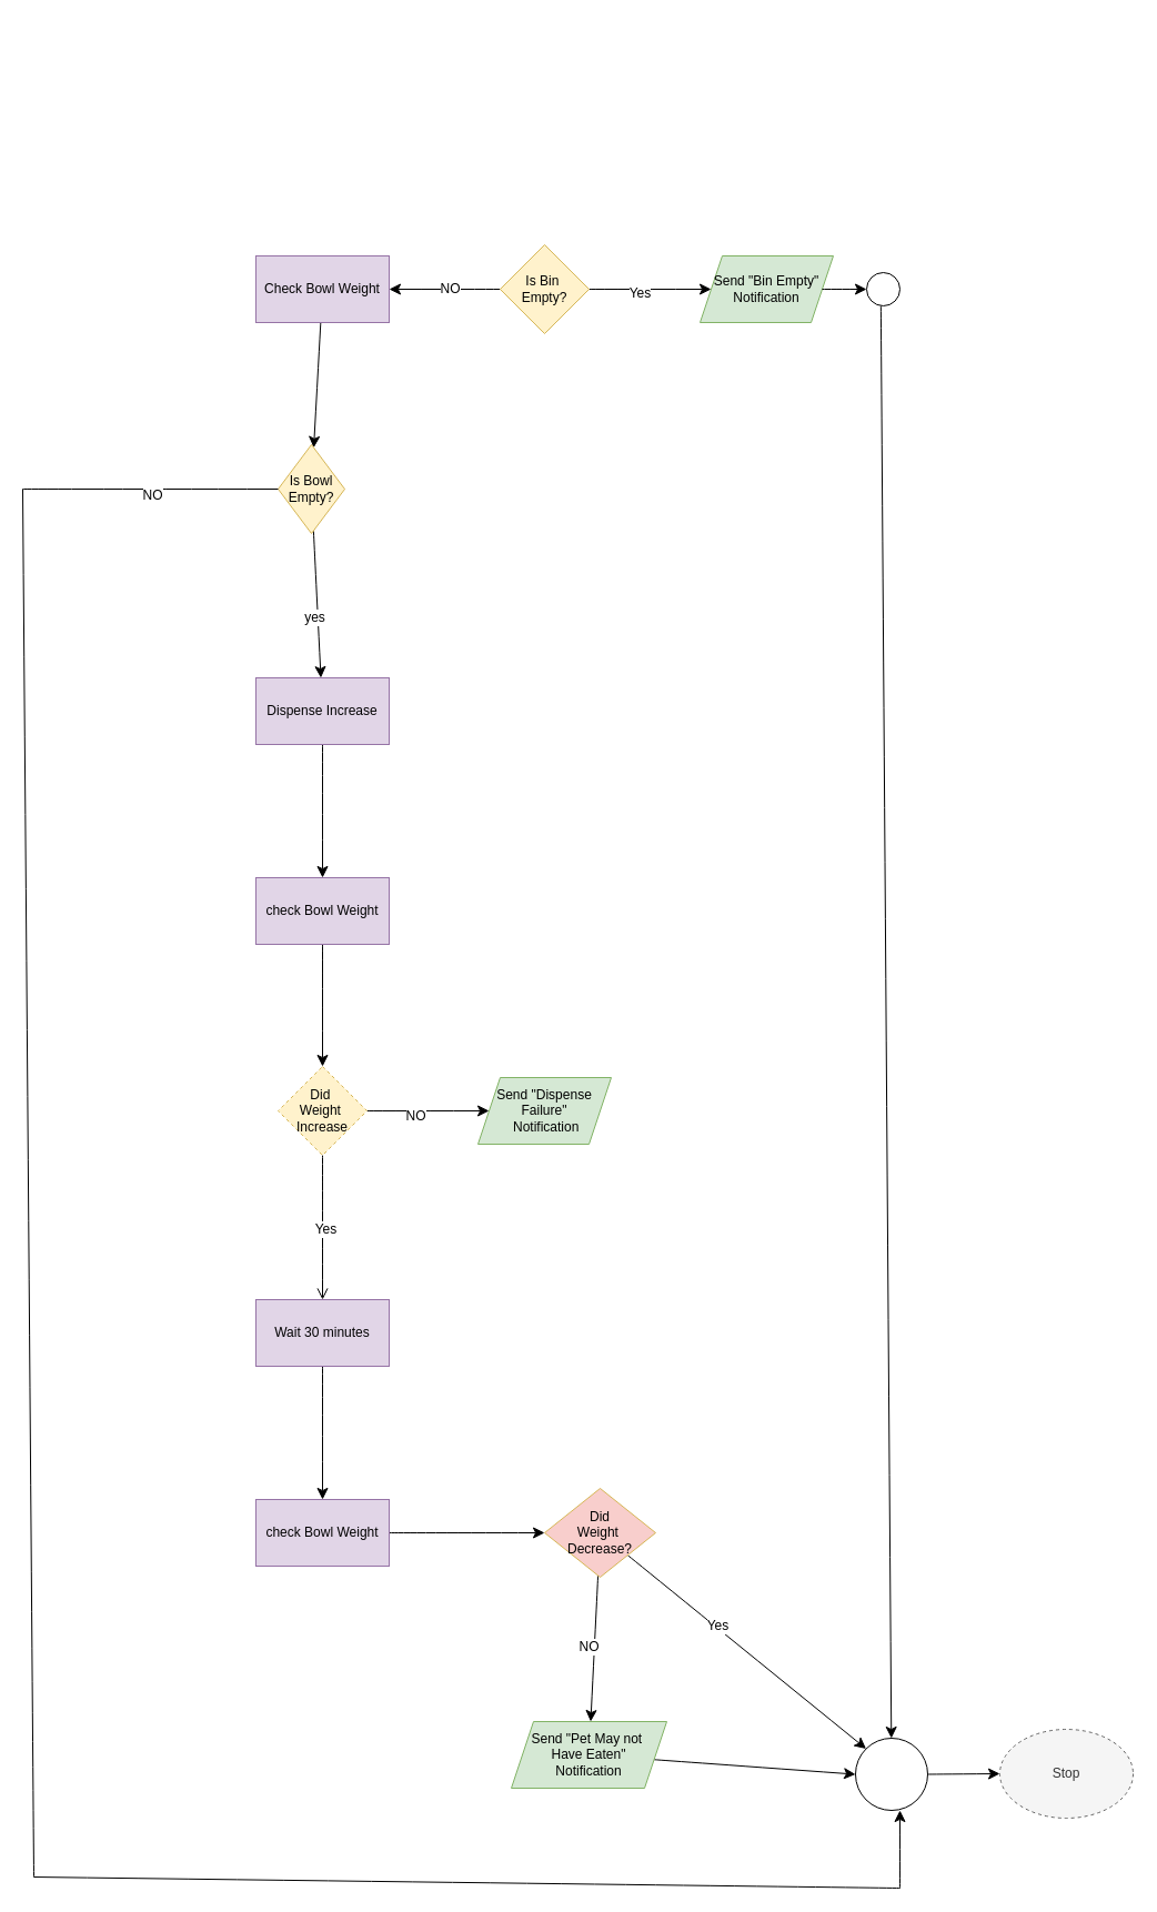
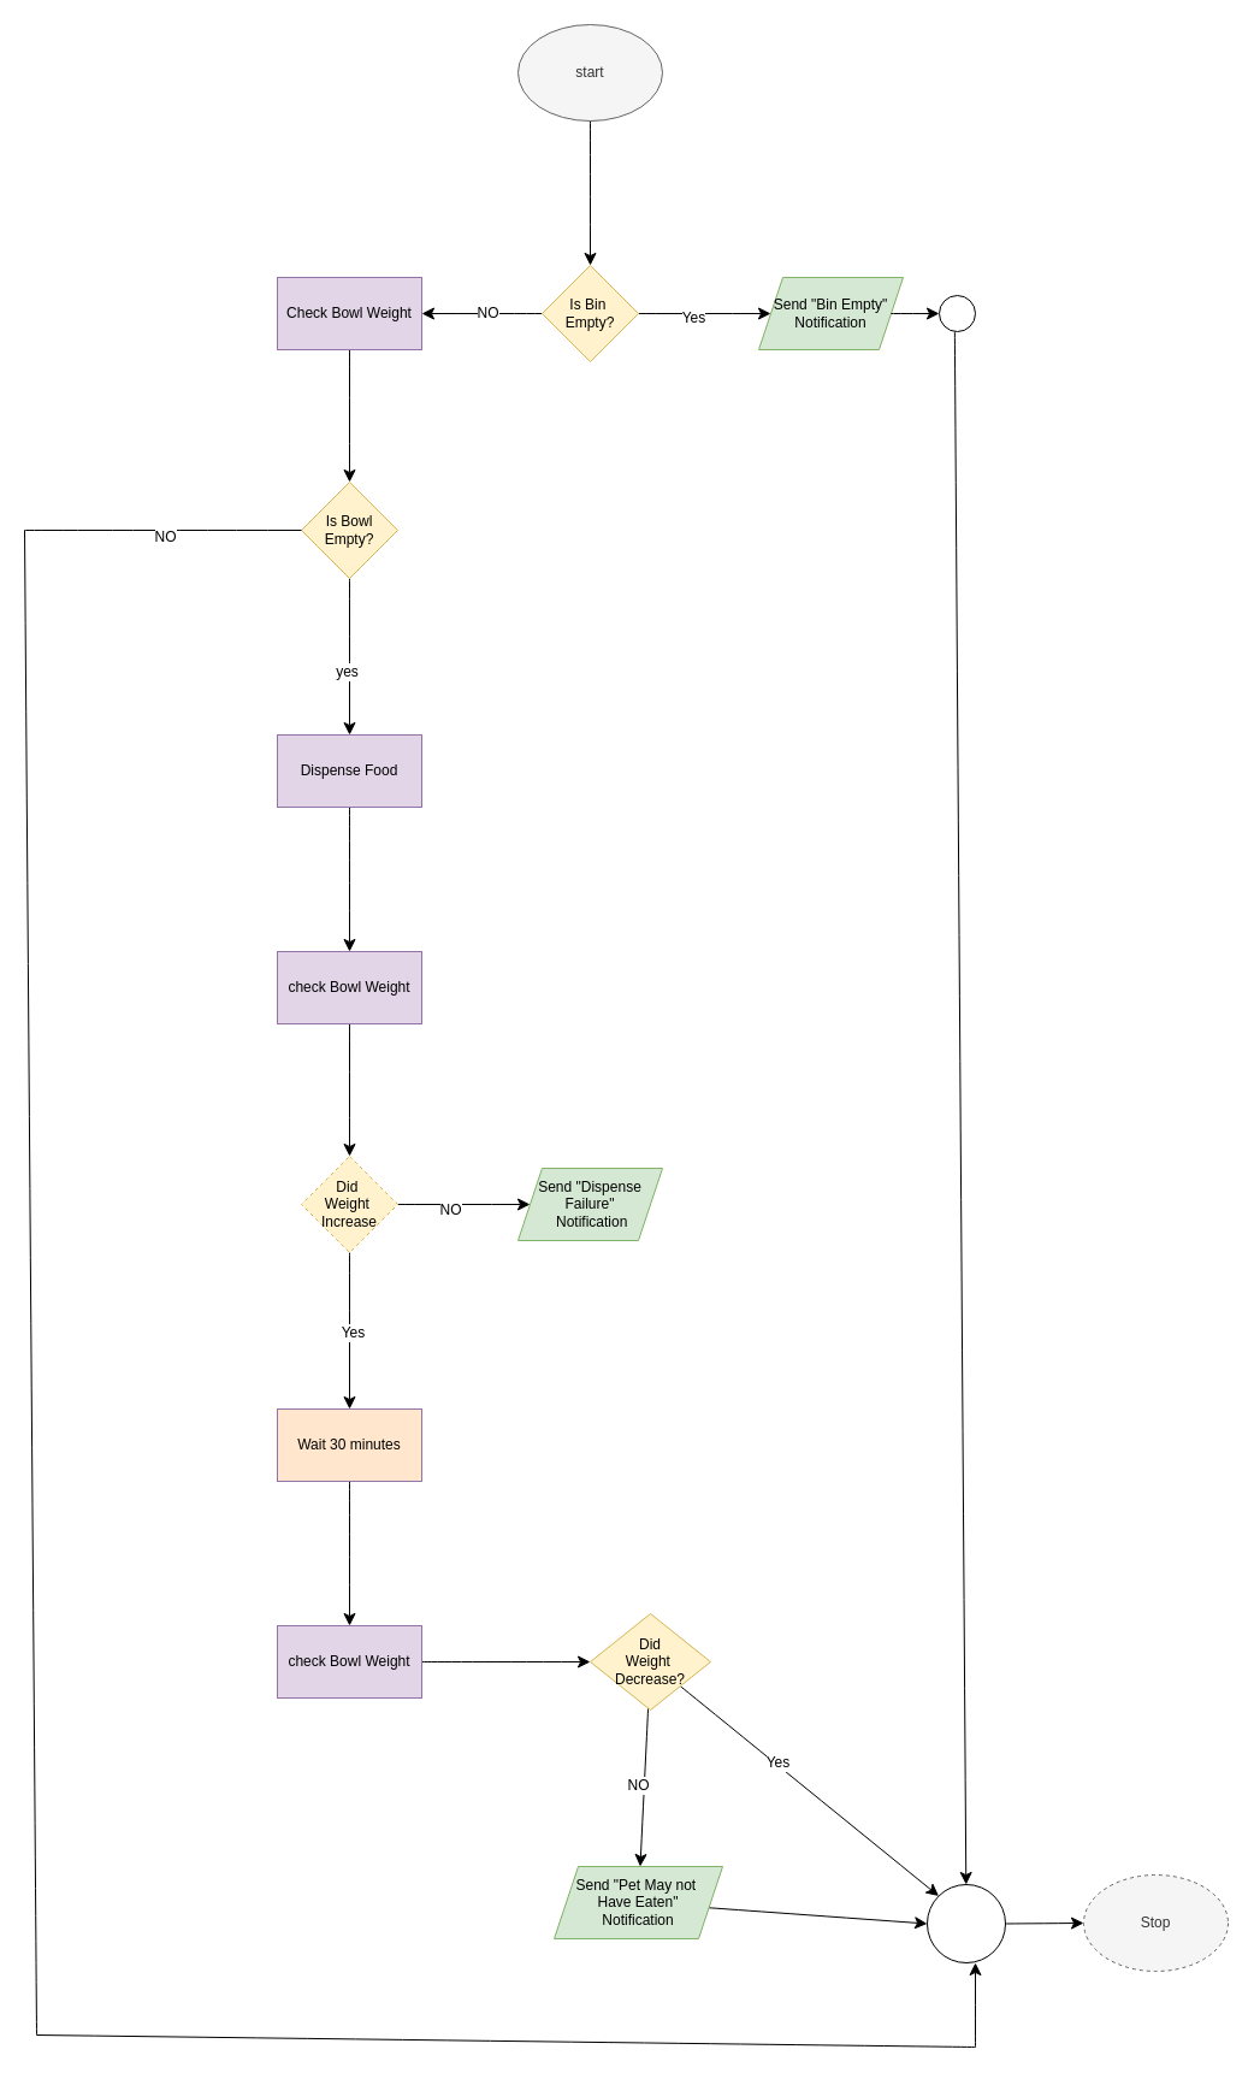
  <mxCell id="0" />
  <mxCell id="1" parent="0" />
+ <mxCell id="2" value="" style="edgeStyle=none;curved=1;rounded=0;orthogonalLoop=1;jettySize=auto;html=1;fontSize=12;startSize=8;endSize=8;" parent="1" source="3" target="8" edge="1"><mxGeometry relative="1" as="geometry" /></mxCell>
+ <mxCell id="3" value="start" style="ellipse;whiteSpace=wrap;html=1;fillColor=#f5f5f5;fontColor=#333333;strokeColor=#666666;" parent="1" vertex="1"><mxGeometry x="430" y="20" width="120" height="80" as="geometry" /></mxCell>
  <mxCell id="4" value="" style="edgeStyle=none;curved=1;rounded=0;orthogonalLoop=1;jettySize=auto;html=1;fontSize=12;startSize=8;endSize=8;" parent="1" source="8" target="9" edge="1"><mxGeometry relative="1" as="geometry" /></mxCell>
  <mxCell id="5" value="Yes" style="edgeLabel;html=1;align=center;verticalAlign=middle;resizable=0;points=[];fontSize=12;" parent="4" vertex="1" connectable="0"><mxGeometry x="-0.157" y="-3" relative="1" as="geometry"><mxPoint x="-1" as="offset" /></mxGeometry></mxCell>
  <mxCell id="6" value="" style="edgeStyle=none;curved=1;rounded=0;orthogonalLoop=1;jettySize=auto;html=1;fontSize=12;startSize=8;endSize=8;" parent="1" source="8" target="11" edge="1"><mxGeometry relative="1" as="geometry" /></mxCell>
  <mxCell id="7" value="NO" style="edgeLabel;html=1;align=center;verticalAlign=middle;resizable=0;points=[];fontSize=12;" parent="6" vertex="1" connectable="0"><mxGeometry x="-0.109" y="-1" relative="1" as="geometry"><mxPoint x="-1" as="offset" /></mxGeometry></mxCell>
  <mxCell id="8" value="Is Bin&amp;nbsp;&lt;div&gt;Empty?&lt;/div&gt;" style="rhombus;whiteSpace=wrap;html=1;fillColor=#fff2cc;strokeColor=#d6b656;" parent="1" vertex="1"><mxGeometry x="450" y="220" width="80" height="80" as="geometry" /></mxCell>
  <mxCell id="9" value="Send &quot;Bin Empty&quot;&lt;br&gt;Notification" style="shape=parallelogram;perimeter=parallelogramPerimeter;whiteSpace=wrap;html=1;fixedSize=1;fillColor=#d5e8d4;strokeColor=#82b366;" parent="1" vertex="1"><mxGeometry x="630" y="230" width="120" height="60" as="geometry" /></mxCell>
  <mxCell id="10" value="" style="edgeStyle=none;curved=1;rounded=0;orthogonalLoop=1;jettySize=auto;html=1;fontSize=12;startSize=8;endSize=8;" parent="1" source="11" target="14" edge="1"><mxGeometry relative="1" as="geometry" /></mxCell>
  <mxCell id="11" value="Check Bowl Weight" style="whiteSpace=wrap;html=1;fillColor=#e1d5e7;strokeColor=#9673a6;" parent="1" vertex="1"><mxGeometry x="230" y="230" width="120" height="60" as="geometry" /></mxCell>
  <mxCell id="12" value="" style="edgeStyle=none;curved=1;rounded=0;orthogonalLoop=1;jettySize=auto;html=1;fontSize=12;startSize=8;endSize=8;" parent="1" source="14" target="16" edge="1"><mxGeometry relative="1" as="geometry" /></mxCell>
  <mxCell id="13" value="yes" style="edgeLabel;html=1;align=center;verticalAlign=middle;resizable=0;points=[];fontSize=12;" parent="12" vertex="1" connectable="0"><mxGeometry x="0.193" y="-3" relative="1" as="geometry"><mxPoint y="-1" as="offset" /></mxGeometry></mxCell>
- <mxCell id="14" value="Is Bowl&lt;div&gt;Empty?&lt;/div&gt;" style="rhombus;whiteSpace=wrap;html=1;fillColor=#fff2cc;strokeColor=#d6b656;" parent="1" vertex="1"><mxGeometry x="250" y="400" width="60" height="80" as="geometry" /></mxCell>
+ <mxCell id="14" value="Is Bowl&lt;div&gt;Empty?&lt;/div&gt;" style="rhombus;whiteSpace=wrap;html=1;fillColor=#fff2cc;strokeColor=#d6b656;" parent="1" vertex="1"><mxGeometry x="250" y="400" width="80" height="80" as="geometry" /></mxCell>
  <mxCell id="15" value="" style="edgeStyle=none;curved=1;rounded=0;orthogonalLoop=1;jettySize=auto;html=1;fontSize=12;startSize=8;endSize=8;" parent="1" source="16" target="18" edge="1"><mxGeometry relative="1" as="geometry" /></mxCell>
- <mxCell id="16" value="Dispense Increase" style="whiteSpace=wrap;html=1;fillColor=#e1d5e7;strokeColor=#9673a6;" parent="1" vertex="1"><mxGeometry x="230" y="610" width="120" height="60" as="geometry" /></mxCell>
+ <mxCell id="16" value="Dispense Food" style="whiteSpace=wrap;html=1;fillColor=#e1d5e7;strokeColor=#9673a6;" parent="1" vertex="1"><mxGeometry x="230" y="610" width="120" height="60" as="geometry" /></mxCell>
  <mxCell id="17" value="" style="edgeStyle=none;curved=1;rounded=0;orthogonalLoop=1;jettySize=auto;html=1;fontSize=12;startSize=8;endSize=8;" parent="1" source="18" target="23" edge="1"><mxGeometry relative="1" as="geometry" /></mxCell>
  <mxCell id="18" value="check Bowl Weight" style="whiteSpace=wrap;html=1;fillColor=#e1d5e7;strokeColor=#9673a6;" parent="1" vertex="1"><mxGeometry x="230" y="790" width="120" height="60" as="geometry" /></mxCell>
  <mxCell id="19" value="" style="edgeStyle=none;curved=1;rounded=0;orthogonalLoop=1;jettySize=auto;html=1;fontSize=12;startSize=8;endSize=8;" parent="1" source="23" target="24" edge="1"><mxGeometry relative="1" as="geometry" /></mxCell>
  <mxCell id="20" value="NO" style="edgeLabel;html=1;align=center;verticalAlign=middle;resizable=0;points=[];fontSize=12;" parent="19" vertex="1" connectable="0"><mxGeometry x="-0.21" y="-4" relative="1" as="geometry"><mxPoint as="offset" /></mxGeometry></mxCell>
- <mxCell id="21" value="" style="edgeStyle=none;curved=1;rounded=0;orthogonalLoop=1;jettySize=auto;html=1;fontSize=12;startSize=8;endSize=8;endArrow=open;" parent="1" source="23" target="26" edge="1"><mxGeometry relative="1" as="geometry" /></mxCell>
+ <mxCell id="21" value="" style="edgeStyle=none;curved=1;rounded=0;orthogonalLoop=1;jettySize=auto;html=1;fontSize=12;startSize=8;endSize=8;" parent="1" source="23" target="26" edge="1"><mxGeometry relative="1" as="geometry" /></mxCell>
  <mxCell id="22" value="Yes" style="edgeLabel;html=1;align=center;verticalAlign=middle;resizable=0;points=[];fontSize=12;" parent="21" vertex="1" connectable="0"><mxGeometry x="0.014" y="2" relative="1" as="geometry"><mxPoint as="offset" /></mxGeometry></mxCell>
  <mxCell id="23" value="Did&amp;nbsp;&lt;br&gt;Weight&amp;nbsp;&lt;div&gt;Increase&lt;/div&gt;" style="rhombus;whiteSpace=wrap;html=1;fillColor=#fff2cc;strokeColor=#d6b656;dashed=1;" parent="1" vertex="1"><mxGeometry x="250" y="960" width="80" height="80" as="geometry" /></mxCell>
  <mxCell id="24" value="Send &quot;Dispense Failure&quot;&lt;div&gt;&amp;nbsp;Notification&lt;/div&gt;" style="shape=parallelogram;perimeter=parallelogramPerimeter;whiteSpace=wrap;html=1;fixedSize=1;fillColor=#d5e8d4;strokeColor=#82b366;" parent="1" vertex="1"><mxGeometry x="430" y="970" width="120" height="60" as="geometry" /></mxCell>
  <mxCell id="25" value="" style="edgeStyle=none;curved=1;rounded=0;orthogonalLoop=1;jettySize=auto;html=1;fontSize=12;startSize=8;endSize=8;" parent="1" source="26" target="28" edge="1"><mxGeometry relative="1" as="geometry" /></mxCell>
- <mxCell id="26" value="Wait 30 minutes" style="whiteSpace=wrap;html=1;fillColor=#e1d5e7;strokeColor=#9673a6;" parent="1" vertex="1"><mxGeometry x="230" y="1170" width="120" height="60" as="geometry" /></mxCell>
+ <mxCell id="26" value="Wait 30 minutes" style="whiteSpace=wrap;html=1;fillColor=#ffe6cc;strokeColor=#9673a6;" parent="1" vertex="1"><mxGeometry x="230" y="1170" width="120" height="60" as="geometry" /></mxCell>
  <mxCell id="27" value="" style="edgeStyle=none;curved=1;rounded=0;orthogonalLoop=1;jettySize=auto;html=1;fontSize=12;startSize=8;endSize=8;" parent="1" source="28" target="33" edge="1"><mxGeometry relative="1" as="geometry" /></mxCell>
  <mxCell id="28" value="check Bowl Weight" style="whiteSpace=wrap;html=1;fillColor=#e1d5e7;strokeColor=#9673a6;" parent="1" vertex="1"><mxGeometry x="230" y="1350" width="120" height="60" as="geometry" /></mxCell>
  <mxCell id="29" value="" style="edgeStyle=none;curved=1;rounded=0;orthogonalLoop=1;jettySize=auto;html=1;fontSize=12;startSize=8;endSize=8;" parent="1" source="33" target="35" edge="1"><mxGeometry relative="1" as="geometry" /></mxCell>
  <mxCell id="30" value="NO" style="edgeLabel;html=1;align=center;verticalAlign=middle;resizable=0;points=[];fontSize=12;" parent="29" vertex="1" connectable="0"><mxGeometry x="-0.031" y="-5" relative="1" as="geometry"><mxPoint as="offset" /></mxGeometry></mxCell>
  <mxCell id="31" style="edgeStyle=none;curved=1;rounded=0;orthogonalLoop=1;jettySize=auto;html=1;fontSize=12;startSize=8;endSize=8;entryX=0;entryY=0;entryDx=0;entryDy=0;" parent="1" source="33" target="46" edge="1"><mxGeometry relative="1" as="geometry"><mxPoint x="770.931" y="1559.642" as="targetPoint" /></mxGeometry></mxCell>
  <mxCell id="32" value="Yes" style="edgeLabel;html=1;align=center;verticalAlign=middle;resizable=0;points=[];fontSize=12;" parent="31" vertex="1" connectable="0"><mxGeometry x="-0.264" y="2" relative="1" as="geometry"><mxPoint y="1" as="offset" /></mxGeometry></mxCell>
- <mxCell id="33" value="Did&lt;br&gt;Weight&amp;nbsp;&lt;div&gt;Decrease?&lt;/div&gt;" style="rhombus;whiteSpace=wrap;html=1;fillColor=#f8cecc;strokeColor=#d6b656;" parent="1" vertex="1"><mxGeometry x="490" y="1340" width="100" height="80" as="geometry" /></mxCell>
+ <mxCell id="33" value="Did&lt;br&gt;Weight&amp;nbsp;&lt;div&gt;Decrease?&lt;/div&gt;" style="rhombus;whiteSpace=wrap;html=1;fillColor=#fff2cc;strokeColor=#d6b656;" parent="1" vertex="1"><mxGeometry x="490" y="1340" width="100" height="80" as="geometry" /></mxCell>
  <mxCell id="34" value="" style="edgeStyle=none;curved=1;rounded=0;orthogonalLoop=1;jettySize=auto;html=1;fontSize=12;startSize=8;endSize=8;entryX=0;entryY=0.5;entryDx=0;entryDy=0;" parent="1" source="35" target="46" edge="1"><mxGeometry relative="1" as="geometry"><mxPoint x="750.071" y="1588.054" as="targetPoint" /></mxGeometry></mxCell>
  <mxCell id="35" value="Send &quot;Pet May not&amp;nbsp;&lt;div&gt;Have Eaten&quot;&lt;br&gt;Notification&lt;/div&gt;" style="shape=parallelogram;perimeter=parallelogramPerimeter;whiteSpace=wrap;html=1;fixedSize=1;fillColor=#d5e8d4;strokeColor=#82b366;" parent="1" vertex="1"><mxGeometry x="460" y="1550" width="140" height="60" as="geometry" /></mxCell>
  <mxCell id="36" value="" style="edgeStyle=none;curved=1;rounded=0;orthogonalLoop=1;jettySize=auto;html=1;fontSize=12;startSize=8;endSize=8;" parent="1" source="9" target="38" edge="1"><mxGeometry relative="1" as="geometry"><mxPoint x="870" y="260" as="targetPoint" /><mxPoint x="740" y="260" as="sourcePoint" /></mxGeometry></mxCell>
  <mxCell id="37" style="edgeStyle=none;curved=1;rounded=0;orthogonalLoop=1;jettySize=auto;html=1;fontSize=12;startSize=8;endSize=8;exitX=1;exitY=1;exitDx=0;exitDy=0;" parent="1" target="46" edge="1"><mxGeometry relative="1" as="geometry"><mxPoint x="797.139" y="1544.39" as="targetPoint" /><mxPoint x="792.857" y="274.997" as="sourcePoint" /></mxGeometry></mxCell>
  <mxCell id="38" value="" style="ellipse;whiteSpace=wrap;html=1;aspect=fixed;" parent="1" vertex="1"><mxGeometry x="780" y="245" width="30" height="30" as="geometry" /></mxCell>
  <mxCell id="39" style="edgeStyle=none;curved=1;rounded=0;orthogonalLoop=1;jettySize=auto;html=1;entryX=1;entryY=0.5;entryDx=0;entryDy=0;fontSize=12;startSize=8;endSize=8;" parent="1" source="23" target="23" edge="1"><mxGeometry relative="1" as="geometry" /></mxCell>
  <mxCell id="40" value="" style="endArrow=none;html=1;rounded=0;fontSize=12;startSize=8;endSize=8;curved=1;" parent="1" edge="1"><mxGeometry width="50" height="50" relative="1" as="geometry"><mxPoint x="30" y="1690" as="sourcePoint" /><mxPoint x="20" y="440" as="targetPoint" /></mxGeometry></mxCell>
  <mxCell id="41" value="" style="endArrow=none;html=1;rounded=0;fontSize=12;startSize=8;endSize=8;curved=1;" parent="1" edge="1"><mxGeometry width="50" height="50" relative="1" as="geometry"><mxPoint x="810" y="1700" as="sourcePoint" /><mxPoint x="30" y="1690" as="targetPoint" /></mxGeometry></mxCell>
  <mxCell id="42" value="" style="endArrow=classic;html=1;rounded=0;fontSize=12;startSize=8;endSize=8;curved=1;" parent="1" edge="1"><mxGeometry width="50" height="50" relative="1" as="geometry"><mxPoint x="810" y="1700" as="sourcePoint" /><mxPoint x="810" y="1630" as="targetPoint" /></mxGeometry></mxCell>
  <mxCell id="43" value="" style="endArrow=none;html=1;rounded=0;fontSize=12;startSize=8;endSize=8;curved=1;entryX=0;entryY=0.5;entryDx=0;entryDy=0;" parent="1" target="14" edge="1"><mxGeometry width="50" height="50" relative="1" as="geometry"><mxPoint x="20" y="440" as="sourcePoint" /><mxPoint x="420" y="550" as="targetPoint" /></mxGeometry></mxCell>
  <mxCell id="44" value="NO" style="edgeLabel;html=1;align=center;verticalAlign=middle;resizable=0;points=[];fontSize=12;" parent="43" vertex="1" connectable="0"><mxGeometry x="0.002" y="-5" relative="1" as="geometry"><mxPoint x="1" as="offset" /></mxGeometry></mxCell>
  <mxCell id="45" value="" style="edgeStyle=none;curved=1;rounded=0;orthogonalLoop=1;jettySize=auto;html=1;fontSize=12;startSize=8;endSize=8;" parent="1" source="46" target="47" edge="1"><mxGeometry relative="1" as="geometry" /></mxCell>
  <mxCell id="46" value="" style="ellipse;whiteSpace=wrap;html=1;aspect=fixed;" parent="1" vertex="1"><mxGeometry x="770" y="1565" width="65" height="65" as="geometry" /></mxCell>
  <mxCell id="47" value="Stop" style="ellipse;whiteSpace=wrap;html=1;fillColor=#f5f5f5;fontColor=#333333;strokeColor=#666666;dashed=1;" parent="1" vertex="1"><mxGeometry x="900" y="1557" width="120" height="80" as="geometry" /></mxCell>
